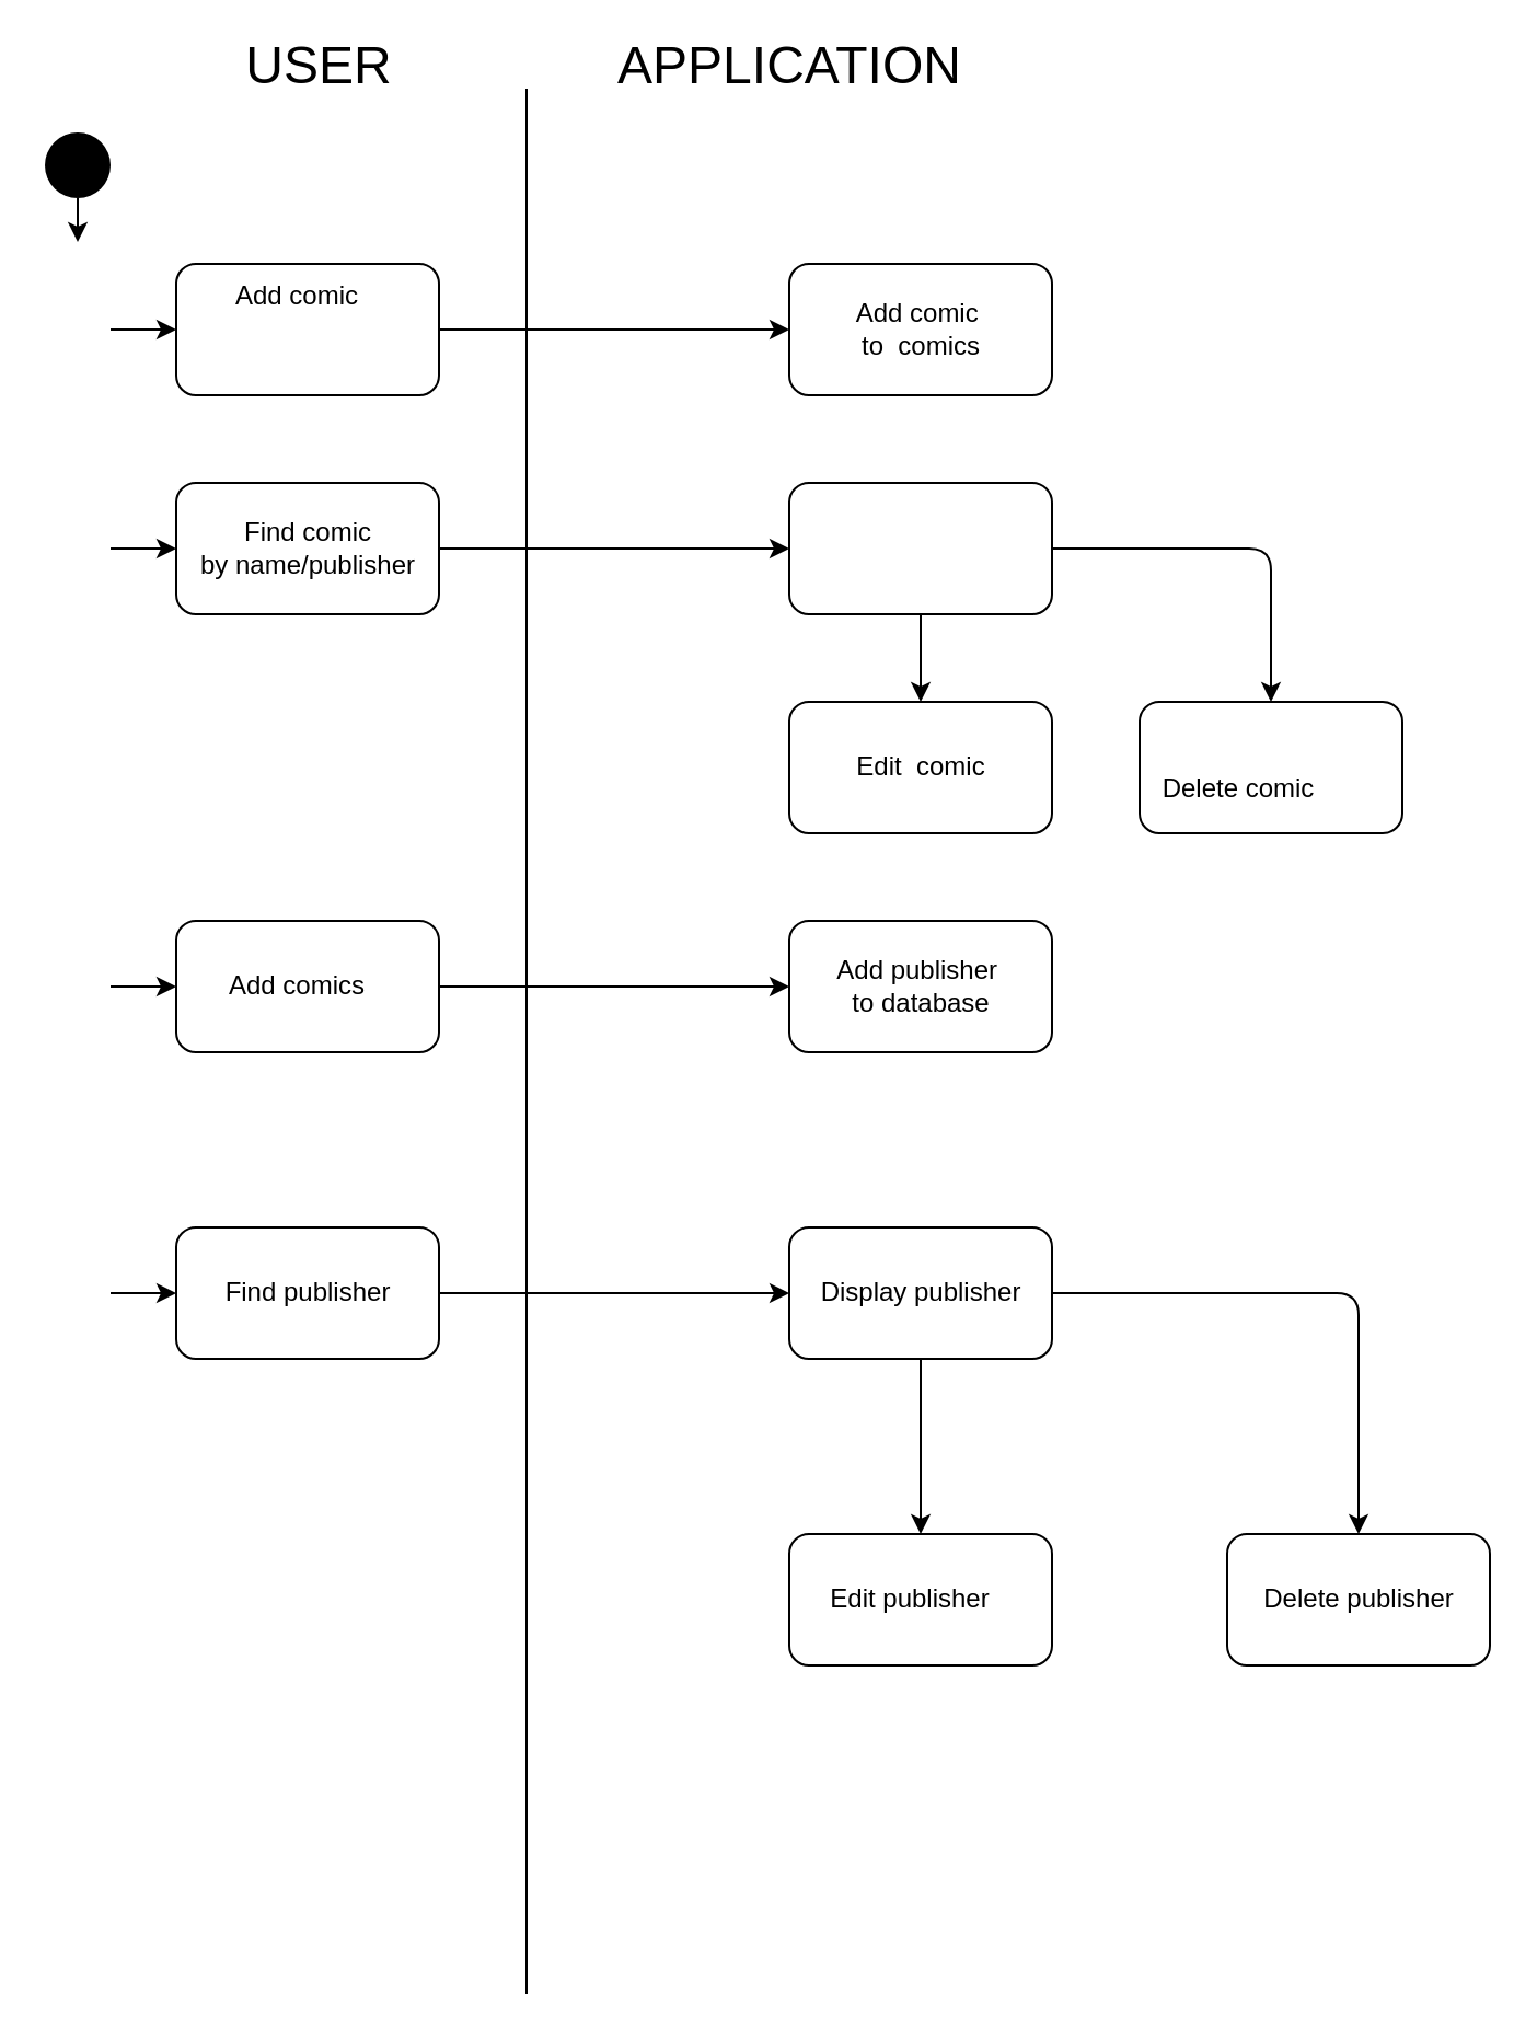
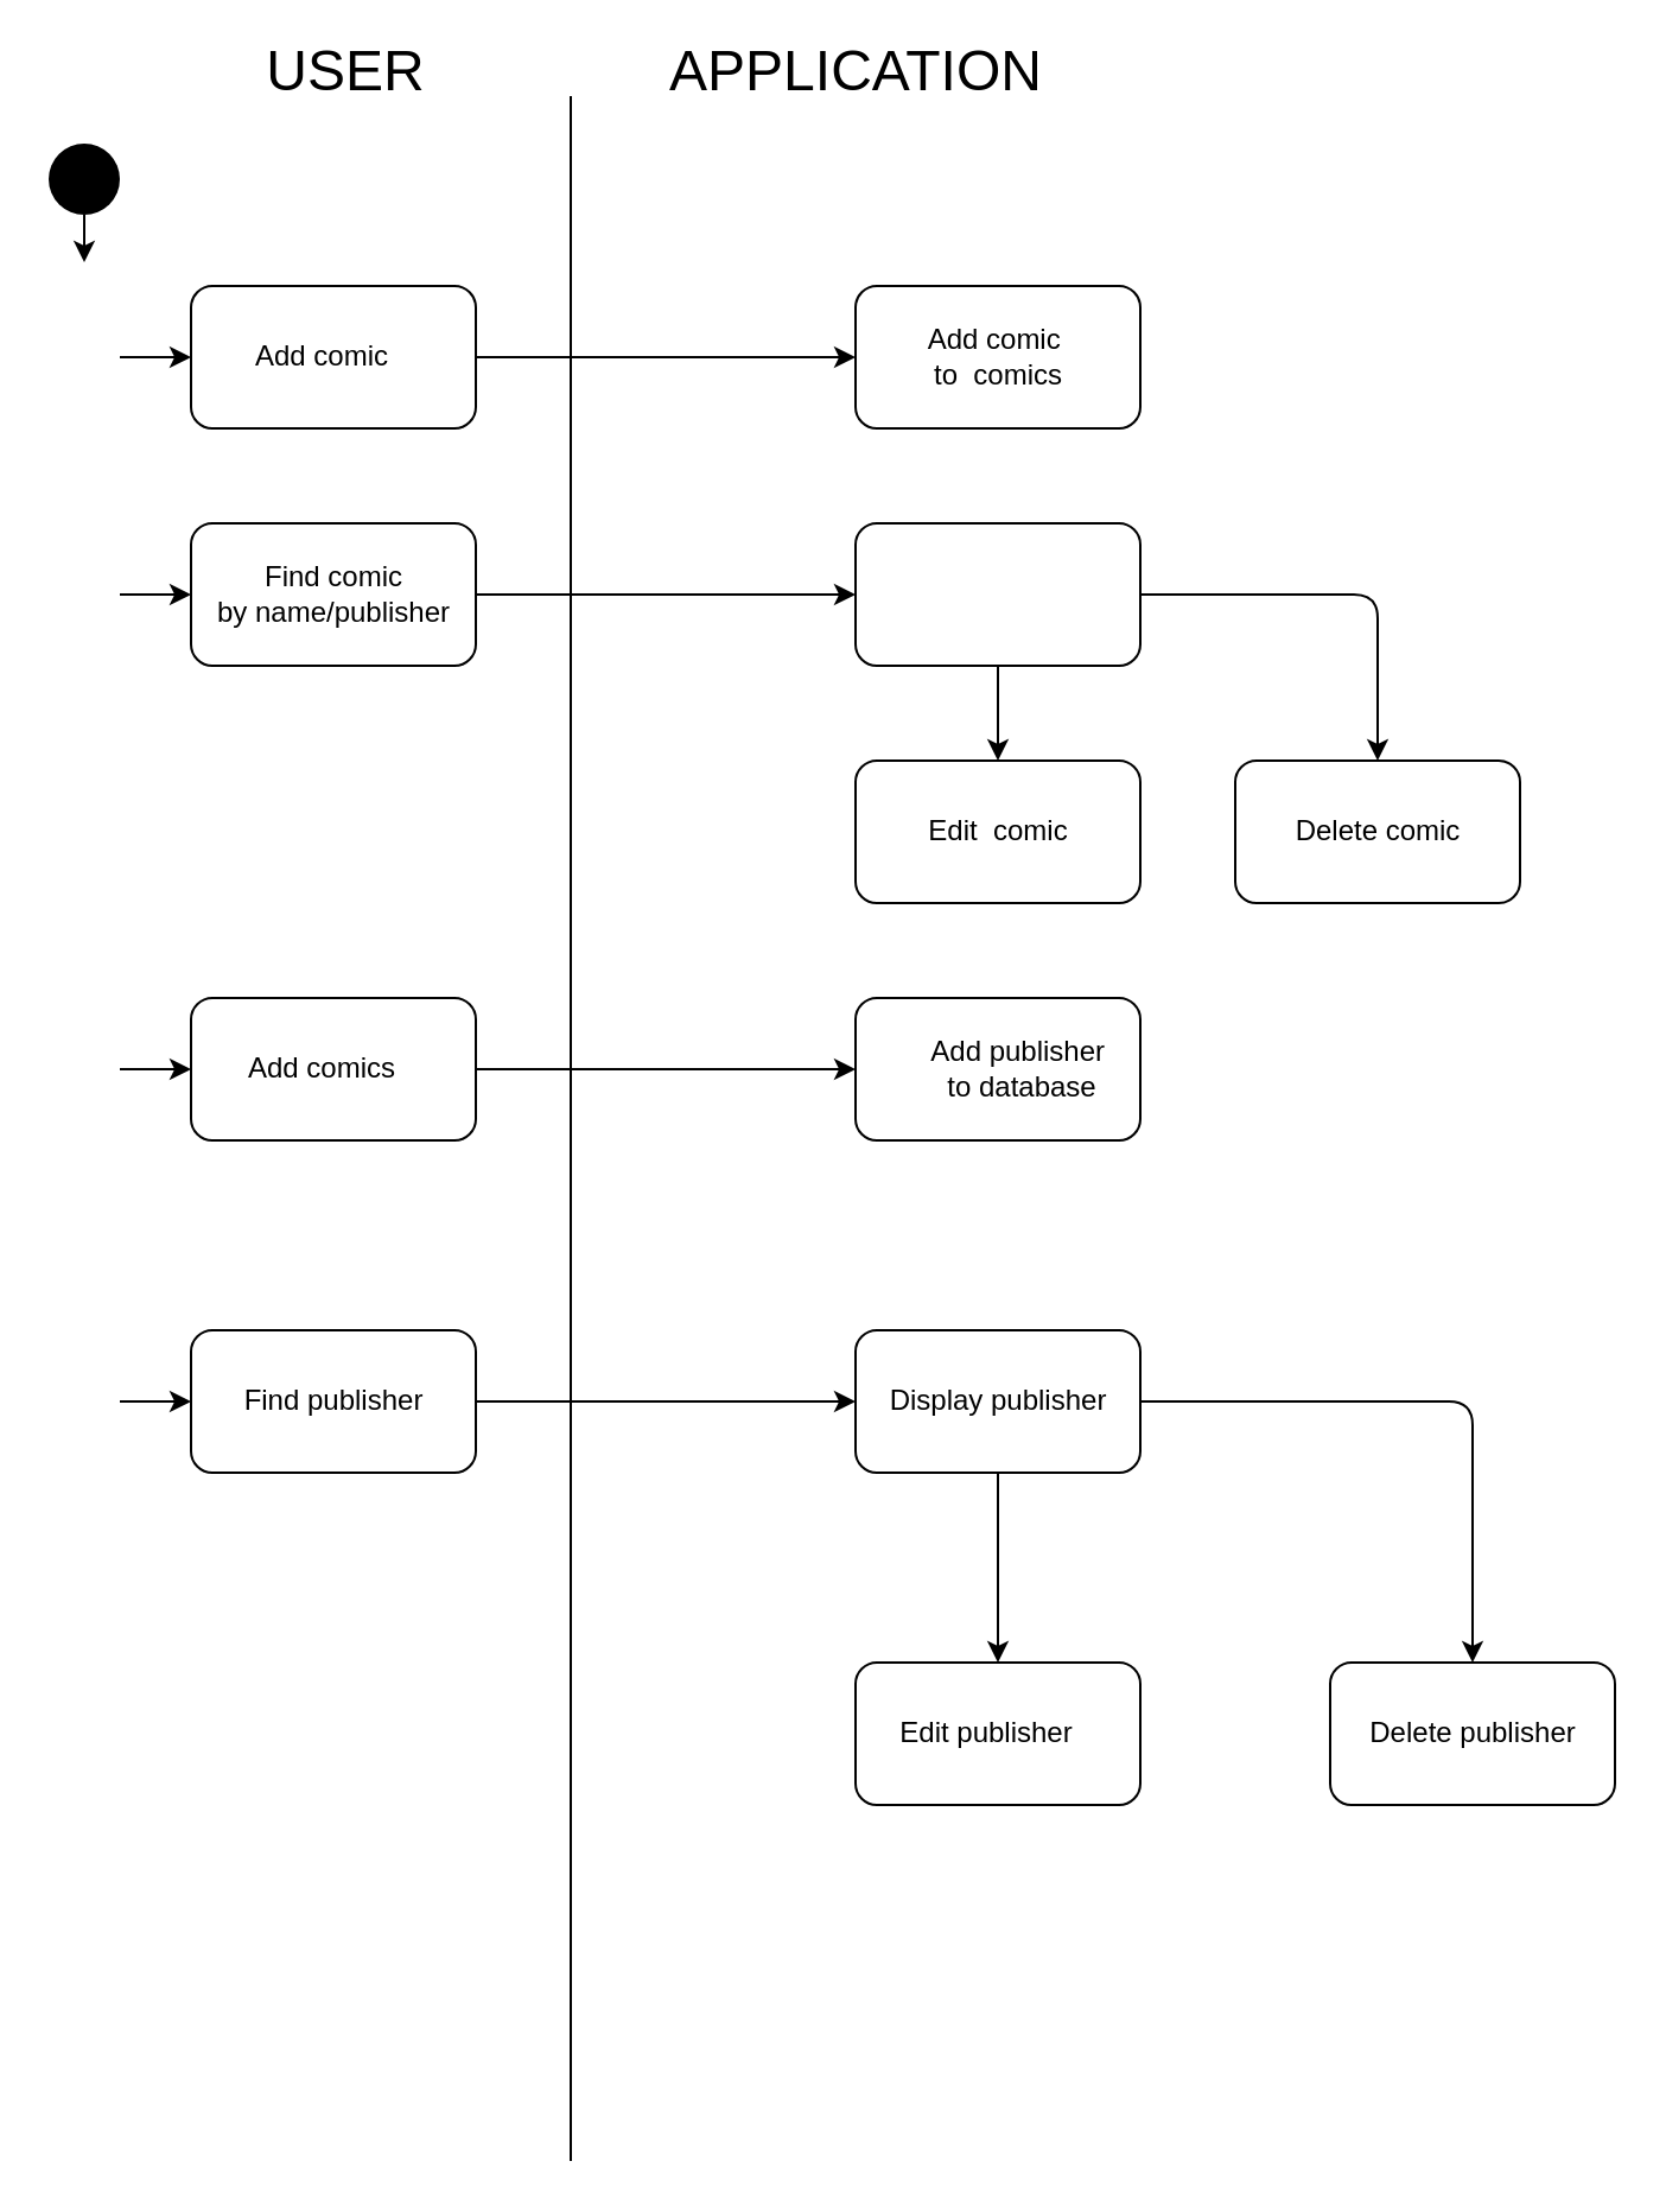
  <mxCell id="0" />
  <mxCell id="1" parent="0" />
  <mxCell id="2" value="" style="endArrow=none;html=1;" edge="1" parent="1"><mxGeometry width="50" height="50" relative="1" as="geometry"><mxPoint x="240" y="910" as="sourcePoint" /><mxPoint x="240" y="40" as="targetPoint" /></mxGeometry></mxCell>
  <mxCell id="3" value="&lt;font style=&quot;font-size: 24px&quot;&gt;USER&lt;/font&gt;" style="text;html=1;align=center;verticalAlign=middle;resizable=0;points=[];autosize=1;" vertex="1" parent="1"><mxGeometry x="105" y="20" width="80" height="20" as="geometry" /></mxCell>
  <mxCell id="4" value="&lt;font style=&quot;font-size: 24px&quot;&gt;APPLICATION&lt;/font&gt;" style="text;html=1;align=center;verticalAlign=middle;resizable=0;points=[];autosize=1;" vertex="1" parent="1"><mxGeometry x="275" y="20" width="170" height="20" as="geometry" /></mxCell>
  <mxCell id="5" value="" style="rounded=1;whiteSpace=wrap;html=1;" vertex="1" parent="1"><mxGeometry x="80" y="120" width="120" height="60" as="geometry" /></mxCell>
- <mxCell id="6" value="Add comic" style="text;html=1;align=center;verticalAlign=middle;resizable=0;points=[];autosize=1;" vertex="1" parent="1"><mxGeometry x="100" y="125" width="70" height="20" as="geometry" /></mxCell>
+ <mxCell id="6" value="Add comic" style="text;html=1;align=center;verticalAlign=middle;resizable=0;points=[];autosize=1;" vertex="1" parent="1"><mxGeometry x="100" y="140" width="70" height="20" as="geometry" /></mxCell>
  <mxCell id="7" value="" style="rounded=1;whiteSpace=wrap;html=1;" vertex="1" parent="1"><mxGeometry x="360" y="120" width="120" height="60" as="geometry" /></mxCell>
  <mxCell id="8" value="" style="endArrow=classic;html=1;exitX=1;exitY=0.5;exitDx=0;exitDy=0;entryX=0;entryY=0.5;entryDx=0;entryDy=0;" edge="1" parent="1" source="5" target="7"><mxGeometry width="50" height="50" relative="1" as="geometry"><mxPoint x="390" y="300" as="sourcePoint" /><mxPoint x="440" y="250" as="targetPoint" /></mxGeometry></mxCell>
  <mxCell id="9" value="Add comic&amp;nbsp;&lt;br&gt;to&amp;nbsp; comics" style="text;html=1;align=center;verticalAlign=middle;resizable=0;points=[];autosize=1;" vertex="1" parent="1"><mxGeometry x="380" y="135" width="80" height="30" as="geometry" /></mxCell>
  <mxCell id="10" value="" style="rounded=1;whiteSpace=wrap;html=1;" vertex="1" parent="1"><mxGeometry x="80" y="220" width="120" height="60" as="geometry" /></mxCell>
  <mxCell id="11" value="Find comic&lt;br&gt;by name/publisher" style="text;html=1;align=center;verticalAlign=middle;resizable=0;points=[];autosize=1;" vertex="1" parent="1"><mxGeometry x="85" y="235" width="110" height="30" as="geometry" /></mxCell>
  <mxCell id="12" value="" style="rounded=1;whiteSpace=wrap;html=1;" vertex="1" parent="1"><mxGeometry x="360" y="220" width="120" height="60" as="geometry" /></mxCell>
  <mxCell id="13" value="" style="endArrow=classic;html=1;exitX=1;exitY=0.5;exitDx=0;exitDy=0;entryX=0;entryY=0.5;entryDx=0;entryDy=0;" edge="1" parent="1" source="10" target="12"><mxGeometry width="50" height="50" relative="1" as="geometry"><mxPoint x="260" y="300" as="sourcePoint" /><mxPoint x="310" y="250" as="targetPoint" /></mxGeometry></mxCell>
  <mxCell id="14" value="" style="rounded=1;whiteSpace=wrap;html=1;" vertex="1" parent="1"><mxGeometry x="360" y="320" width="120" height="60" as="geometry" /></mxCell>
  <mxCell id="15" value="" style="endArrow=classic;html=1;entryX=0.5;entryY=0;entryDx=0;entryDy=0;exitX=0.5;exitY=1;exitDx=0;exitDy=0;" edge="1" parent="1" source="12" target="14"><mxGeometry width="50" height="50" relative="1" as="geometry"><mxPoint x="420" y="280" as="sourcePoint" /><mxPoint x="470" y="230" as="targetPoint" /></mxGeometry></mxCell>
  <mxCell id="16" value="" style="rounded=1;whiteSpace=wrap;html=1;" vertex="1" parent="1"><mxGeometry x="520" y="320" width="120" height="60" as="geometry" /></mxCell>
  <mxCell id="17" value="" style="endArrow=classic;html=1;entryX=0.5;entryY=0;entryDx=0;entryDy=0;exitX=1;exitY=0.5;exitDx=0;exitDy=0;" edge="1" parent="1" source="12" target="16"><mxGeometry width="50" height="50" relative="1" as="geometry"><mxPoint x="579.5" y="265" as="sourcePoint" /><mxPoint x="579.5" y="305" as="targetPoint" /><Array as="points"><mxPoint x="580" y="250" /></Array></mxGeometry></mxCell>
  <mxCell id="18" value="Edit&amp;nbsp; comic" style="text;html=1;align=center;verticalAlign=middle;resizable=0;points=[];autosize=1;" vertex="1" parent="1"><mxGeometry x="385" y="340" width="70" height="20" as="geometry" /></mxCell>
- <mxCell id="19" value="Delete comic" style="text;html=1;align=center;verticalAlign=middle;resizable=0;points=[];autosize=1;" vertex="1" parent="1"><mxGeometry x="525" y="350" width="80" height="20" as="geometry" /></mxCell>
+ <mxCell id="19" value="Delete comic" style="text;html=1;align=center;verticalAlign=middle;resizable=0;points=[];autosize=1;" vertex="1" parent="1"><mxGeometry x="540" y="340" width="80" height="20" as="geometry" /></mxCell>
  <mxCell id="20" value="" style="edgeStyle=orthogonalEdgeStyle;rounded=0;orthogonalLoop=1;jettySize=auto;html=1;" edge="1" parent="1" source="21" target="25"><mxGeometry relative="1" as="geometry" /></mxCell>
  <mxCell id="21" value="" style="rounded=1;whiteSpace=wrap;html=1;" vertex="1" parent="1"><mxGeometry x="80" y="420" width="120" height="60" as="geometry" /></mxCell>
  <mxCell id="22" value="" style="edgeStyle=orthogonalEdgeStyle;rounded=0;orthogonalLoop=1;jettySize=auto;html=1;" edge="1" parent="1" source="23" target="29"><mxGeometry relative="1" as="geometry" /></mxCell>
  <mxCell id="23" value="" style="rounded=1;whiteSpace=wrap;html=1;" vertex="1" parent="1"><mxGeometry x="80" y="560" width="120" height="60" as="geometry" /></mxCell>
  <mxCell id="24" value="Add comics" style="text;html=1;align=center;verticalAlign=middle;resizable=0;points=[];autosize=1;" vertex="1" parent="1"><mxGeometry x="90" y="440" width="90" height="20" as="geometry" /></mxCell>
  <mxCell id="25" value="" style="rounded=1;whiteSpace=wrap;html=1;" vertex="1" parent="1"><mxGeometry x="360" y="420" width="120" height="60" as="geometry" /></mxCell>
- <mxCell id="26" value="Add publisher&amp;nbsp;&lt;br&gt;to&amp;nbsp;database" style="text;html=1;align=center;verticalAlign=middle;resizable=0;points=[];autosize=1;" vertex="1" parent="1"><mxGeometry x="375" y="435" width="90" height="30" as="geometry" /></mxCell>
+ <mxCell id="26" value="Add publisher&amp;nbsp;&lt;br&gt;to&amp;nbsp;database" style="text;html=1;align=center;verticalAlign=middle;resizable=0;points=[];autosize=1;" vertex="1" parent="1"><mxGeometry x="385" y="435" width="90" height="30" as="geometry" /></mxCell>
  <mxCell id="27" value="Find publisher" style="text;html=1;align=center;verticalAlign=middle;resizable=0;points=[];autosize=1;" vertex="1" parent="1"><mxGeometry x="95" y="580" width="90" height="20" as="geometry" /></mxCell>
  <mxCell id="28" value="" style="edgeStyle=orthogonalEdgeStyle;rounded=0;orthogonalLoop=1;jettySize=auto;html=1;" edge="1" parent="1" source="29" target="31"><mxGeometry relative="1" as="geometry" /></mxCell>
  <mxCell id="29" value="" style="rounded=1;whiteSpace=wrap;html=1;" vertex="1" parent="1"><mxGeometry x="360" y="560" width="120" height="60" as="geometry" /></mxCell>
  <mxCell id="30" value="Display publisher" style="text;html=1;align=center;verticalAlign=middle;resizable=0;points=[];autosize=1;" vertex="1" parent="1"><mxGeometry x="365" y="580" width="110" height="20" as="geometry" /></mxCell>
  <mxCell id="31" value="" style="rounded=1;whiteSpace=wrap;html=1;" vertex="1" parent="1"><mxGeometry x="360" y="700" width="120" height="60" as="geometry" /></mxCell>
  <mxCell id="32" value="" style="rounded=1;whiteSpace=wrap;html=1;" vertex="1" parent="1"><mxGeometry x="560" y="700" width="120" height="60" as="geometry" /></mxCell>
  <mxCell id="33" value="" style="endArrow=classic;html=1;entryX=0.5;entryY=0;entryDx=0;entryDy=0;exitX=1;exitY=0.5;exitDx=0;exitDy=0;" edge="1" parent="1" source="29" target="32"><mxGeometry width="50" height="50" relative="1" as="geometry"><mxPoint x="520" y="600" as="sourcePoint" /><mxPoint x="620" y="670" as="targetPoint" /><Array as="points"><mxPoint x="620" y="590" /></Array></mxGeometry></mxCell>
  <mxCell id="34" value="Edit publisher" style="text;html=1;align=center;verticalAlign=middle;resizable=0;points=[];autosize=1;" vertex="1" parent="1"><mxGeometry x="370" y="720" width="90" height="20" as="geometry" /></mxCell>
  <mxCell id="35" value="Delete publisher" style="text;html=1;align=center;verticalAlign=middle;resizable=0;points=[];autosize=1;" vertex="1" parent="1"><mxGeometry x="570" y="720" width="100" height="20" as="geometry" /></mxCell>
  <mxCell id="36" value="" style="ellipse;whiteSpace=wrap;html=1;aspect=fixed;rounded=1;fillColor=#000000;strokeColor=none;" vertex="1" parent="1"><mxGeometry x="20" y="60" width="30" height="30" as="geometry" /></mxCell>
  <mxCell id="37" value="" style="endArrow=classic;html=1;exitX=0.5;exitY=1;exitDx=0;exitDy=0;strokeColor=#000000;" edge="1" parent="1" source="36"><mxGeometry width="50" height="50" relative="1" as="geometry"><mxPoint x="420" y="510" as="sourcePoint" /><mxPoint x="35" y="110" as="targetPoint" /></mxGeometry></mxCell>
  <mxCell id="38" value="" style="endArrow=classic;html=1;strokeColor=#000000;movable=0;resizable=0;rotatable=0;deletable=0;editable=0;connectable=0;entryX=0;entryY=0.5;entryDx=0;entryDy=0;" edge="1" parent="1" target="5"><mxGeometry width="50" height="50" relative="1" as="geometry"><mxPoint x="50" y="150" as="sourcePoint" /><mxPoint x="50" y="180" as="targetPoint" /></mxGeometry></mxCell>
  <mxCell id="39" value="" style="endArrow=classic;html=1;strokeColor=#000000;movable=0;resizable=0;rotatable=0;deletable=0;editable=0;connectable=0;entryX=0;entryY=0.5;entryDx=0;entryDy=0;" edge="1" parent="1" target="10"><mxGeometry width="50" height="50" relative="1" as="geometry"><mxPoint x="50" y="250" as="sourcePoint" /><mxPoint x="60" y="190" as="targetPoint" /></mxGeometry></mxCell>
  <mxCell id="40" value="" style="endArrow=classic;html=1;strokeColor=#000000;movable=0;resizable=0;rotatable=0;deletable=0;editable=0;connectable=0;entryX=0;entryY=0.5;entryDx=0;entryDy=0;" edge="1" parent="1" target="23"><mxGeometry width="50" height="50" relative="1" as="geometry"><mxPoint x="50" y="590" as="sourcePoint" /><mxPoint x="70" y="200" as="targetPoint" /></mxGeometry></mxCell>
  <mxCell id="41" value="" style="endArrow=classic;html=1;strokeColor=#000000;movable=0;resizable=0;rotatable=0;deletable=0;editable=0;connectable=0;entryX=0;entryY=0.5;entryDx=0;entryDy=0;" edge="1" parent="1" target="21"><mxGeometry width="50" height="50" relative="1" as="geometry"><mxPoint x="50" y="450" as="sourcePoint" /><mxPoint x="80" y="210" as="targetPoint" /></mxGeometry></mxCell>
